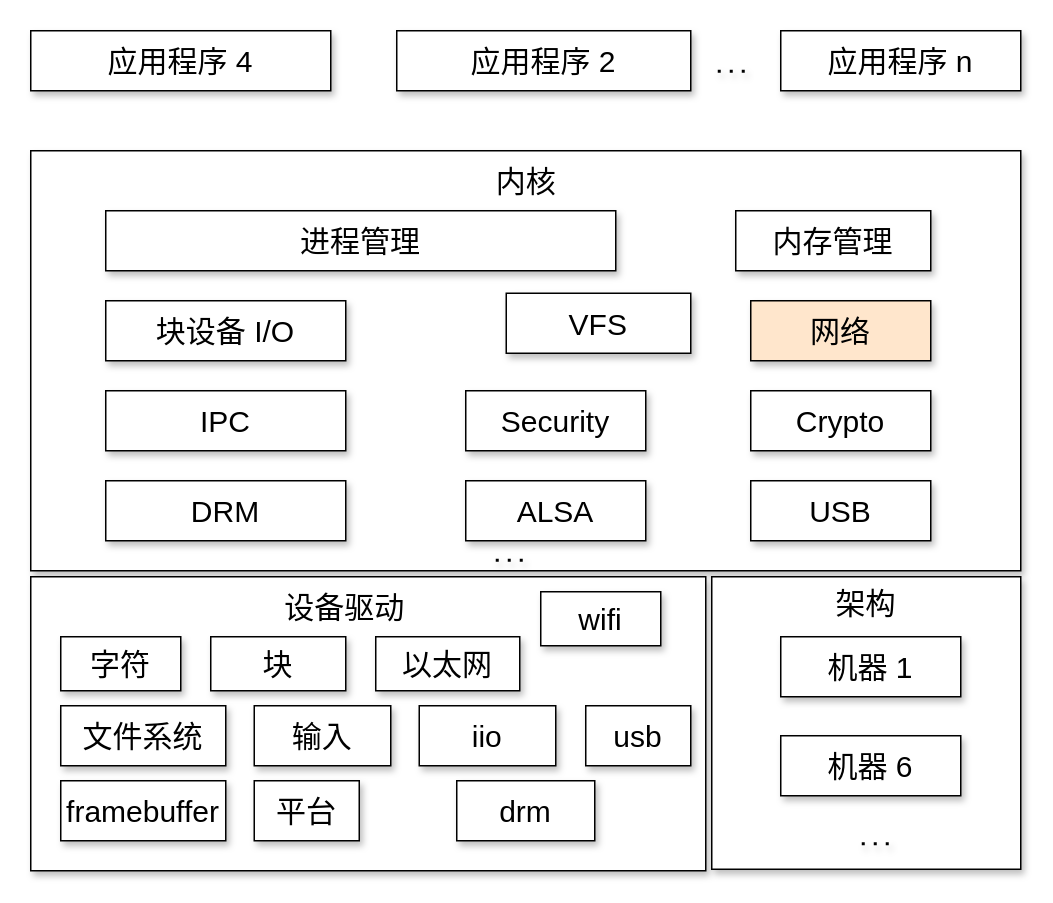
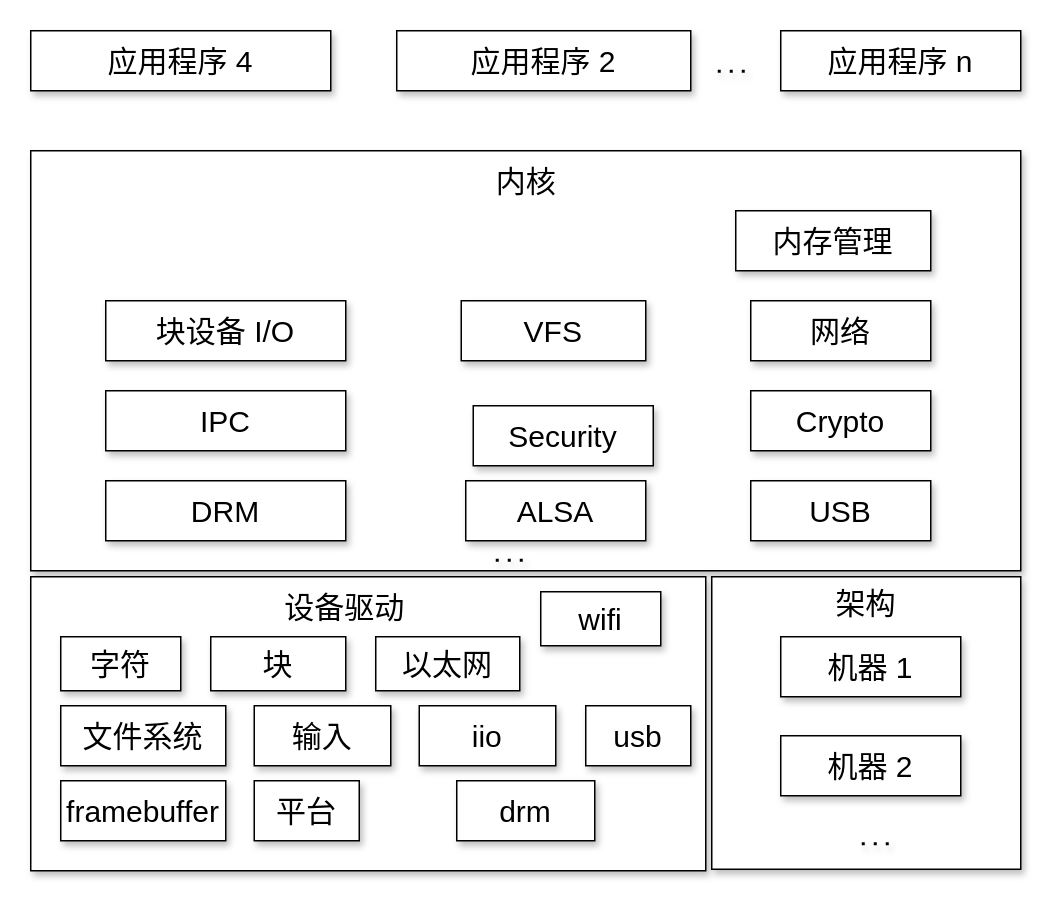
  <mxCell id="0" />
  <mxCell id="1" parent="0" />
  <mxCell id="2" value="应用程序 4" style="rounded=0;whiteSpace=wrap;html=1;shadow=1;fontSize=20;" parent="1" vertex="1"><mxGeometry x="20" y="20" width="200" height="40" as="geometry" /></mxCell>
  <mxCell id="3" value="应用程序 2" style="rounded=0;whiteSpace=wrap;html=1;shadow=1;fontSize=20;" parent="1" vertex="1"><mxGeometry x="264" y="20" width="196" height="40" as="geometry" /></mxCell>
  <mxCell id="4" value="应用程序 n" style="rounded=0;whiteSpace=wrap;html=1;shadow=1;fontSize=20;" parent="1" vertex="1"><mxGeometry x="520" y="20" width="160" height="40" as="geometry" /></mxCell>
  <mxCell id="5" value="" style="rounded=0;whiteSpace=wrap;html=1;shadow=1;fontSize=20;" parent="1" vertex="1"><mxGeometry x="20" y="100" width="660" height="280" as="geometry" /></mxCell>
- <mxCell id="6" value="进程管理" style="rounded=0;whiteSpace=wrap;html=1;shadow=1;fontSize=20;" parent="1" vertex="1"><mxGeometry x="70" y="140" width="340" height="40" as="geometry" /></mxCell>
  <mxCell id="7" value="内存管理" style="rounded=0;whiteSpace=wrap;html=1;shadow=1;fontSize=20;" parent="1" vertex="1"><mxGeometry x="490" y="140" width="130" height="40" as="geometry" /></mxCell>
  <mxCell id="8" value="内核" style="text;html=1;align=center;verticalAlign=middle;resizable=0;points=[];autosize=1;strokeColor=none;fillColor=none;fontSize=20;" parent="1" vertex="1"><mxGeometry x="320" y="100" width="60" height="40" as="geometry" /></mxCell>
  <mxCell id="9" value="块设备 I/O" style="rounded=0;whiteSpace=wrap;html=1;shadow=1;fontSize=20;" parent="1" vertex="1"><mxGeometry x="70" y="200" width="160" height="40" as="geometry" /></mxCell>
- <mxCell id="10" value="VFS" style="rounded=0;whiteSpace=wrap;html=1;shadow=1;fontSize=20;" parent="1" vertex="1"><mxGeometry x="337" y="195" width="123" height="40" as="geometry" /></mxCell>
- <mxCell id="11" value="网络" style="rounded=0;whiteSpace=wrap;html=1;shadow=1;fontSize=20;fillColor=#ffe6cc;" parent="1" vertex="1"><mxGeometry x="500" y="200" width="120" height="40" as="geometry" /></mxCell>
+ <mxCell id="10" value="VFS" style="rounded=0;whiteSpace=wrap;html=1;shadow=1;fontSize=20;" parent="1" vertex="1"><mxGeometry x="307" y="200" width="123" height="40" as="geometry" /></mxCell>
+ <mxCell id="11" value="网络" style="rounded=0;whiteSpace=wrap;html=1;shadow=1;fontSize=20;" parent="1" vertex="1"><mxGeometry x="500" y="200" width="120" height="40" as="geometry" /></mxCell>
  <mxCell id="12" value="IPC" style="rounded=0;whiteSpace=wrap;html=1;shadow=1;fontSize=20;" parent="1" vertex="1"><mxGeometry x="70" y="260" width="160" height="40" as="geometry" /></mxCell>
- <mxCell id="13" value="Security" style="rounded=0;whiteSpace=wrap;html=1;shadow=1;fontSize=20;" parent="1" vertex="1"><mxGeometry x="310" y="260" width="120" height="40" as="geometry" /></mxCell>
+ <mxCell id="13" value="Security" style="rounded=0;whiteSpace=wrap;html=1;shadow=1;fontSize=20;" parent="1" vertex="1"><mxGeometry x="315" y="270" width="120" height="40" as="geometry" /></mxCell>
  <mxCell id="14" value="Crypto" style="rounded=0;whiteSpace=wrap;html=1;shadow=1;fontSize=20;" parent="1" vertex="1"><mxGeometry x="500" y="260" width="120" height="40" as="geometry" /></mxCell>
  <mxCell id="15" value="DRM" style="rounded=0;whiteSpace=wrap;html=1;shadow=1;fontSize=20;" parent="1" vertex="1"><mxGeometry x="70" y="320" width="160" height="40" as="geometry" /></mxCell>
  <mxCell id="16" value="ALSA" style="rounded=0;whiteSpace=wrap;html=1;shadow=1;fontSize=20;" parent="1" vertex="1"><mxGeometry x="310" y="320" width="120" height="40" as="geometry" /></mxCell>
  <mxCell id="17" value="USB" style="rounded=0;whiteSpace=wrap;html=1;shadow=1;fontSize=20;" parent="1" vertex="1"><mxGeometry x="500" y="320" width="120" height="40" as="geometry" /></mxCell>
  <mxCell id="18" value="" style="rounded=0;whiteSpace=wrap;html=1;shadow=1;fontSize=20;" parent="1" vertex="1"><mxGeometry x="20" y="384" width="450" height="196" as="geometry" /></mxCell>
  <mxCell id="19" value="" style="endArrow=none;dashed=1;html=1;dashPattern=1 3;strokeWidth=2;shadow=1;fontSize=20;" parent="1" edge="1"><mxGeometry width="50" height="50" relative="1" as="geometry"><mxPoint x="330" y="373" as="sourcePoint" /><mxPoint x="348" y="373" as="targetPoint" /></mxGeometry></mxCell>
  <mxCell id="20" value="" style="endArrow=none;dashed=1;html=1;dashPattern=1 3;strokeWidth=2;shadow=1;fontSize=20;" edge="1" parent="1"><mxGeometry width="50" height="50" relative="1" as="geometry"><mxPoint x="478" y="47" as="sourcePoint" /><mxPoint x="498" y="47" as="targetPoint" /></mxGeometry></mxCell>
  <mxCell id="21" value="设备驱动" style="text;html=1;align=center;verticalAlign=middle;resizable=0;points=[];autosize=1;strokeColor=none;fillColor=none;fontSize=20;" vertex="1" parent="1"><mxGeometry x="179" y="384" width="100" height="40" as="geometry" /></mxCell>
  <mxCell id="22" value="字符" style="rounded=0;whiteSpace=wrap;html=1;fontSize=20;shadow=1;" vertex="1" parent="1"><mxGeometry x="40" y="424" width="80" height="36" as="geometry" /></mxCell>
  <mxCell id="23" value="块" style="rounded=0;whiteSpace=wrap;html=1;fontSize=20;shadow=1;" vertex="1" parent="1"><mxGeometry x="140" y="424" width="90" height="36" as="geometry" /></mxCell>
  <mxCell id="24" value="以太网" style="rounded=0;whiteSpace=wrap;html=1;fontSize=20;shadow=1;" vertex="1" parent="1"><mxGeometry x="250" y="424" width="96" height="36" as="geometry" /></mxCell>
  <mxCell id="25" value="wifi" style="rounded=0;whiteSpace=wrap;html=1;fontSize=20;shadow=1;" vertex="1" parent="1"><mxGeometry x="360" y="394" width="80" height="36" as="geometry" /></mxCell>
  <mxCell id="26" value="文件系统" style="rounded=0;whiteSpace=wrap;html=1;fontSize=20;shadow=1;" vertex="1" parent="1"><mxGeometry x="40" y="470" width="110" height="40" as="geometry" /></mxCell>
  <mxCell id="27" value="输入" style="rounded=0;whiteSpace=wrap;html=1;fontSize=20;shadow=1;" vertex="1" parent="1"><mxGeometry x="169" y="470" width="91" height="40" as="geometry" /></mxCell>
  <mxCell id="28" value="iio" style="rounded=0;whiteSpace=wrap;html=1;fontSize=20;shadow=1;" vertex="1" parent="1"><mxGeometry x="279" y="470" width="91" height="40" as="geometry" /></mxCell>
  <mxCell id="29" value="usb" style="rounded=0;whiteSpace=wrap;html=1;fontSize=20;shadow=1;" vertex="1" parent="1"><mxGeometry x="390" y="470" width="70" height="40" as="geometry" /></mxCell>
  <mxCell id="30" value="framebuffer" style="rounded=0;whiteSpace=wrap;html=1;fontSize=20;shadow=1;" vertex="1" parent="1"><mxGeometry x="40" y="520" width="110" height="40" as="geometry" /></mxCell>
  <mxCell id="31" value="平台" style="rounded=0;whiteSpace=wrap;html=1;fontSize=20;shadow=1;" vertex="1" parent="1"><mxGeometry x="169" y="520" width="70" height="40" as="geometry" /></mxCell>
  <mxCell id="32" value="drm" style="rounded=0;whiteSpace=wrap;html=1;fontSize=20;shadow=1;" vertex="1" parent="1"><mxGeometry x="304" y="520" width="92" height="40" as="geometry" /></mxCell>
  <mxCell id="33" value="" style="rounded=0;whiteSpace=wrap;html=1;fontSize=20;shadow=1;" vertex="1" parent="1"><mxGeometry x="474" y="384" width="206" height="195" as="geometry" /></mxCell>
  <mxCell id="34" value="架构" style="text;html=1;strokeColor=none;fillColor=none;align=center;verticalAlign=middle;whiteSpace=wrap;rounded=0;shadow=1;fontSize=20;" vertex="1" parent="1"><mxGeometry x="547" y="386" width="60" height="30" as="geometry" /></mxCell>
  <mxCell id="35" value="机器 1" style="rounded=0;whiteSpace=wrap;html=1;shadow=1;fontSize=20;" vertex="1" parent="1"><mxGeometry x="520" y="424" width="120" height="40" as="geometry" /></mxCell>
- <mxCell id="36" value="机器 6" style="rounded=0;whiteSpace=wrap;html=1;shadow=1;fontSize=20;" vertex="1" parent="1"><mxGeometry x="520" y="490" width="120" height="40" as="geometry" /></mxCell>
+ <mxCell id="36" value="机器 2" style="rounded=0;whiteSpace=wrap;html=1;shadow=1;fontSize=20;" vertex="1" parent="1"><mxGeometry x="520" y="490" width="120" height="40" as="geometry" /></mxCell>
  <mxCell id="37" value="" style="endArrow=none;dashed=1;html=1;dashPattern=1 3;strokeWidth=2;shadow=1;fontSize=20;" edge="1" parent="1"><mxGeometry width="50" height="50" relative="1" as="geometry"><mxPoint x="574" y="562" as="sourcePoint" /><mxPoint x="594" y="562" as="targetPoint" /></mxGeometry></mxCell>
